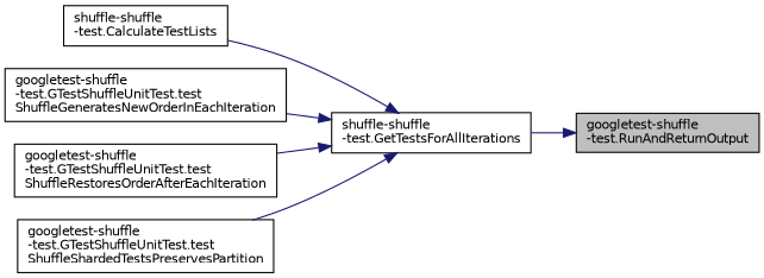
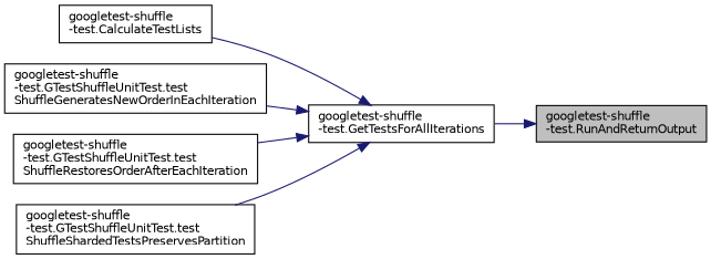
  digraph {
    rankdir=RL
    node [color=black fontname=Helvetica fontsize=10 shape=record]
    edge [color=midnightblue dir=back fontname=Helvetica fontsize=10 labelfontname=Helvetica labelfontsize=10 style=solid]
    n1 [fillcolor=grey75 fontcolor=black height=0.2 label="googletest-shuffle\l-test.RunAndReturnOutput" style=filled width=0.4]
-   n2 [height=0.2 label="shuffle-shuffle\l-test.GetTestsForAllIterations" width=0.4]
-   n3 [height=0.2 label="shuffle-shuffle\l-test.CalculateTestLists" width=0.4]
+   n2 [height=0.2 label="googletest-shuffle\l-test.GetTestsForAllIterations" width=0.4]
+   n3 [height=0.2 label="googletest-shuffle\l-test.CalculateTestLists" width=0.4]
    n4 [height=0.2 label="googletest-shuffle\l-test.GTestShuffleUnitTest.test\lShuffleGeneratesNewOrderInEachIteration" width=0.4]
    n5 [height=0.2 label="googletest-shuffle\l-test.GTestShuffleUnitTest.test\lShuffleRestoresOrderAfterEachIteration" width=0.4]
    n6 [height=0.2 label="googletest-shuffle\l-test.GTestShuffleUnitTest.test\lShuffleShardedTestsPreservesPartition" width=0.4]
    n1 -> n2
    n2 -> n3
    n2 -> n4
    n2 -> n5
    n2 -> n6
  }
